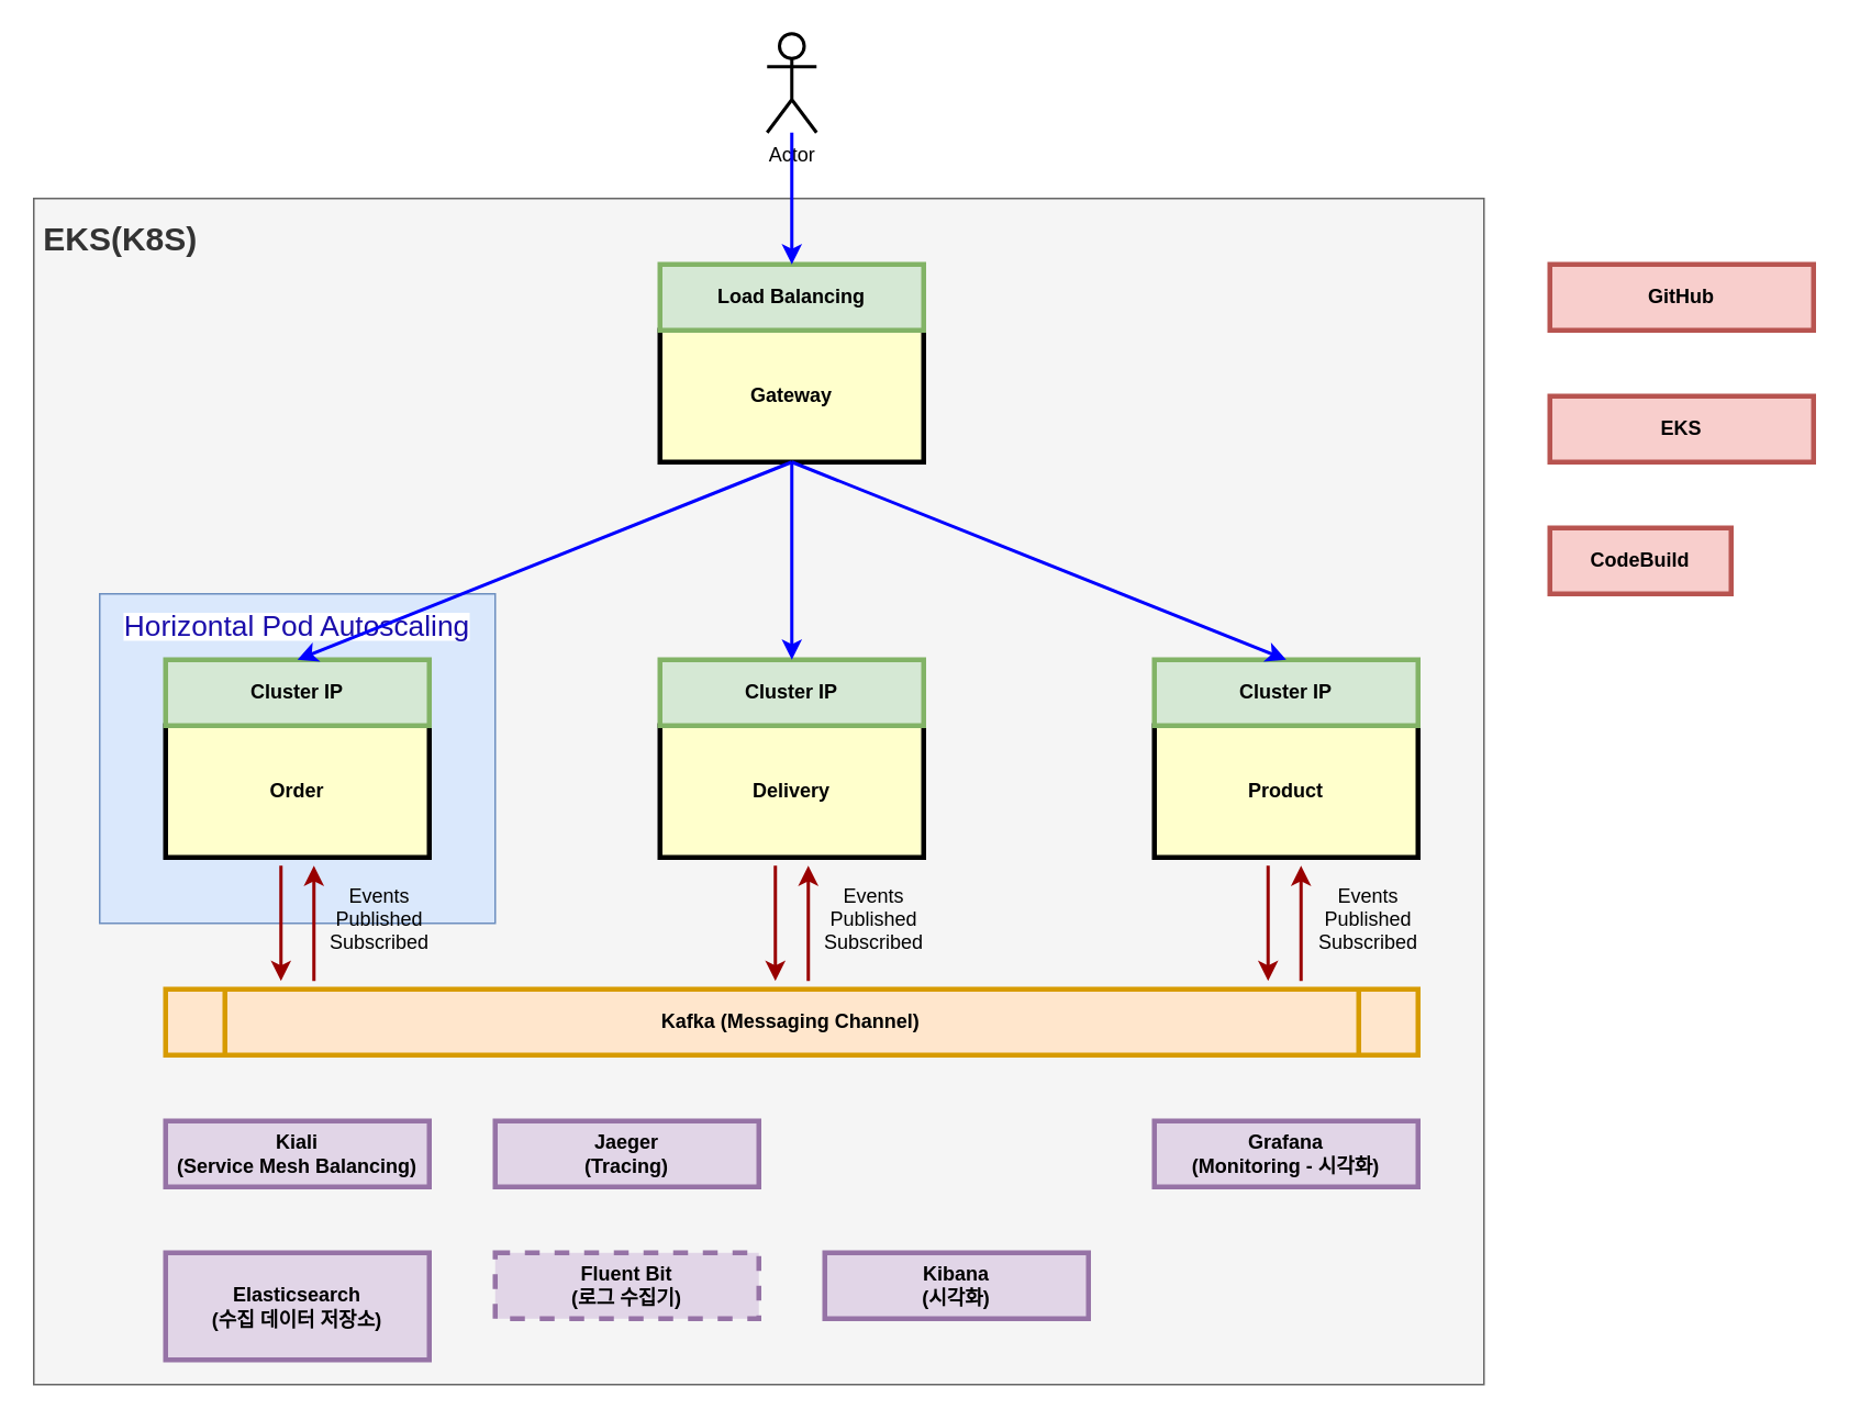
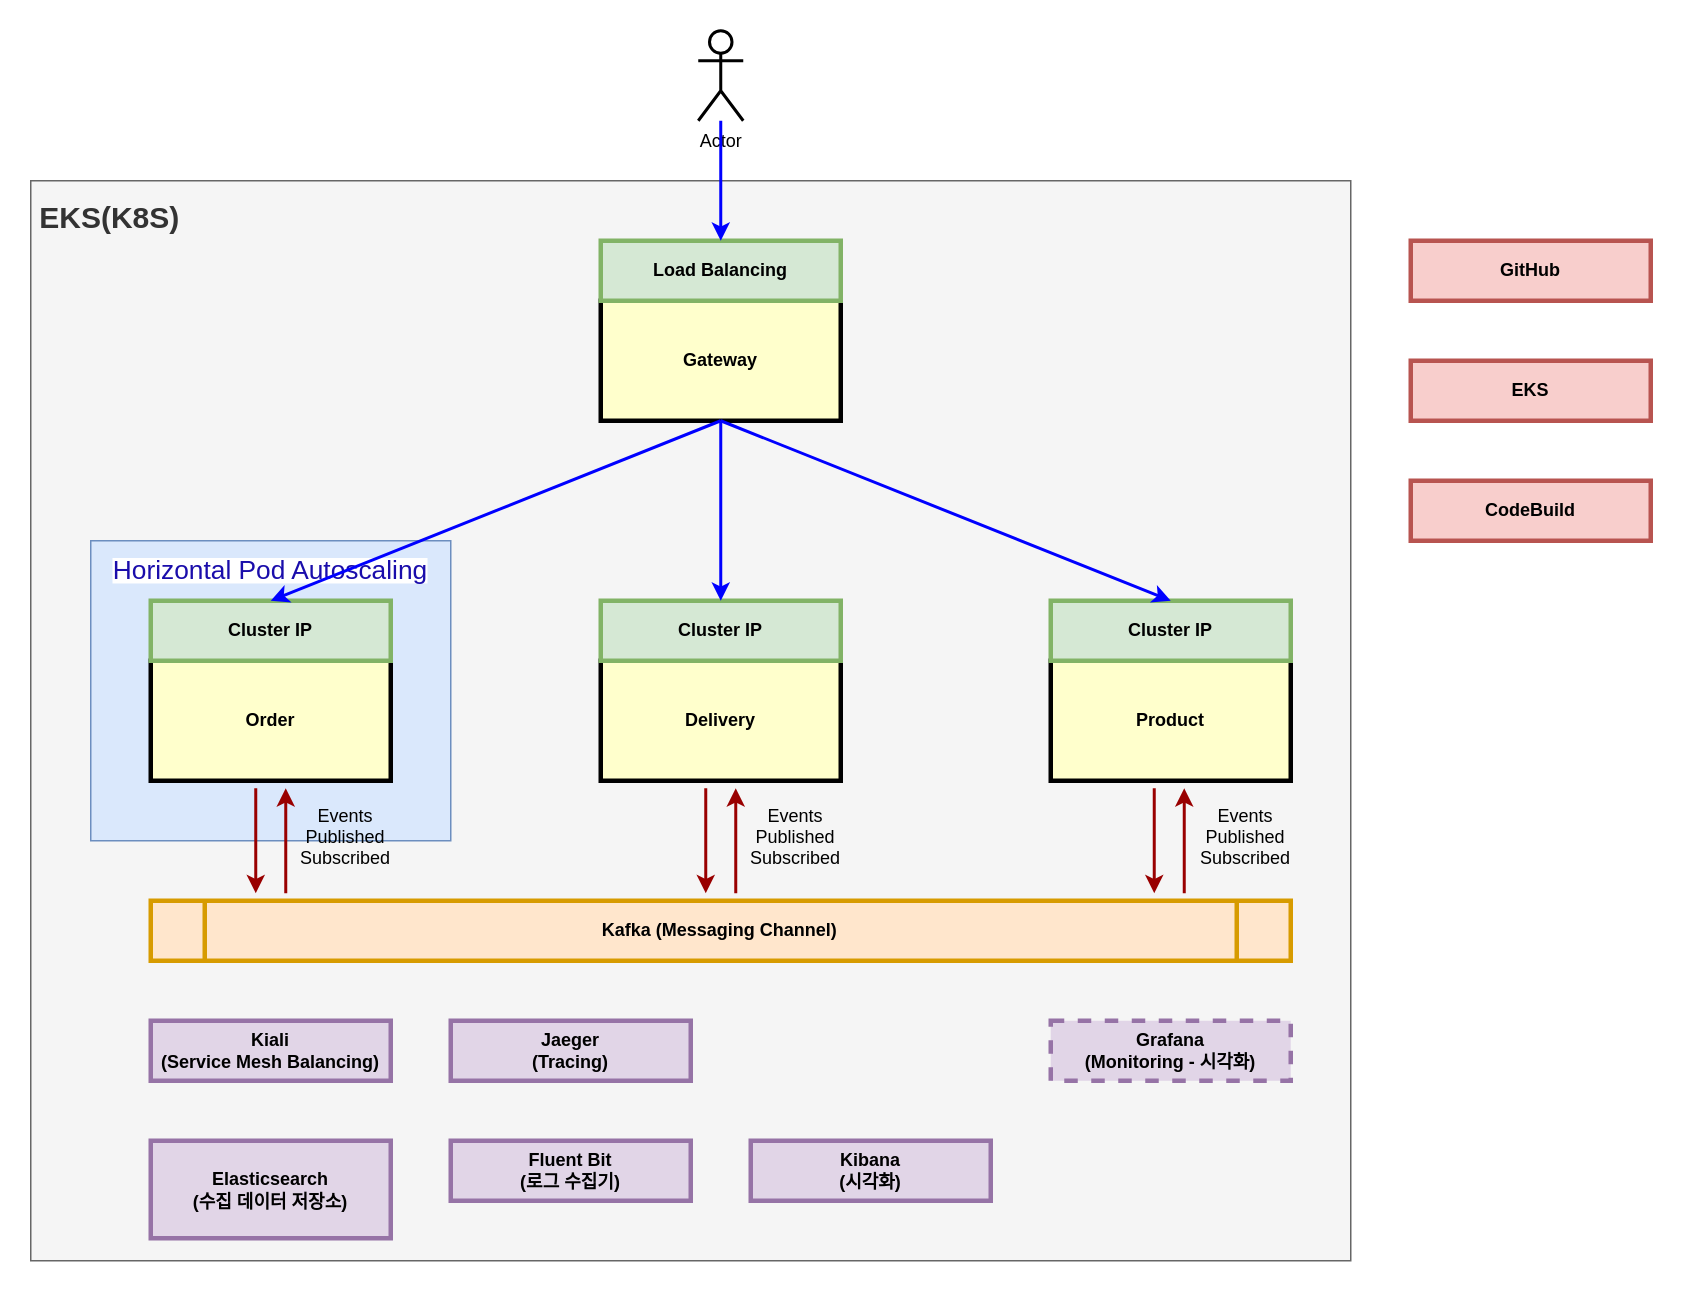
  <mxCell id="0" />
  <mxCell id="1" parent="0" />
  <mxCell id="2" value="&amp;nbsp;&lt;b&gt;&lt;font style=&quot;font-size: 20px;&quot;&gt;EKS(K8S)&lt;br&gt;&lt;br&gt;&lt;br&gt;&lt;br&gt;&lt;br&gt;&lt;br&gt;&lt;br&gt;&lt;br&gt;&lt;br&gt;&lt;br&gt;&lt;br&gt;&lt;br&gt;&lt;br&gt;&lt;br&gt;&lt;br&gt;&lt;br&gt;&lt;br&gt;&lt;br&gt;&lt;br&gt;&lt;br&gt;&lt;br&gt;&lt;br&gt;&lt;br&gt;&lt;br&gt;&lt;br&gt;&lt;br&gt;&lt;br&gt;&lt;br&gt;&lt;br&gt;&lt;/font&gt;&lt;/b&gt;" style="rounded=0;whiteSpace=wrap;html=1;fontSize=15;fillColor=#f5f5f5;fontColor=#333333;strokeColor=#666666;align=left;" vertex="1" parent="1"><mxGeometry x="20" y="120" width="880" height="720" as="geometry" /></mxCell>
  <mxCell id="3" value="&lt;font style=&quot;font-size: 15px;&quot;&gt;&lt;br&gt;&lt;a style=&quot;color: rgb(26, 13, 171); text-decoration: none; -webkit-tap-highlight-color: rgba(0, 0, 0, 0.1); outline: 0px; font-family: &amp;quot;Apple SD Gothic Neo&amp;quot;, arial, sans-serif; font-style: normal; font-variant-ligatures: normal; font-variant-caps: normal; font-weight: 400; letter-spacing: normal; orphans: 2; text-align: left; text-indent: 0px; text-transform: none; widows: 2; word-spacing: 0px; -webkit-text-stroke-width: 0px; background-color: rgb(255, 255, 255);&quot; data-ved=&quot;2ahUKEwiOls3cvsv4AhU0p1YBHTg9BYoQFnoECAcQAQ&quot; href=&quot;https://kubernetes.io/ko/docs/tasks/run-application/horizontal-pod-autoscale/&quot;&gt;&lt;h3 style=&quot;font-weight: normal; margin: 0px 0px 3px; padding: 5px 0px 0px; line-height: 1.3; font-family: &amp;quot;Apple SD Gothic Neo&amp;quot;, arial, sans-serif; display: inline-block;&quot; class=&quot;LC20lb MBeuO DKV0Md&quot;&gt;Horizontal Pod Autoscaling&lt;/h3&gt;&lt;/a&gt;&lt;br&gt;&lt;br&gt;&lt;br&gt;&lt;br&gt;&lt;br&gt;&lt;br&gt;&lt;br&gt;&lt;br&gt;&lt;br&gt;&lt;br&gt;&lt;br&gt;&lt;/font&gt;" style="rounded=0;whiteSpace=wrap;html=1;fillColor=#dae8fc;strokeColor=#6c8ebf;" vertex="1" parent="1"><mxGeometry x="60" y="360" width="240" height="200" as="geometry" /></mxCell>
  <mxCell id="4" value="Kafka (Messaging Channel)" style="shape=process;whiteSpace=wrap;align=center;verticalAlign=middle;size=0.048;fontStyle=1;strokeWidth=3;fillColor=#ffe6cc;strokeColor=#d79b00;" parent="1" vertex="1"><mxGeometry x="100" y="600" width="760" height="40" as="geometry" /></mxCell>
  <mxCell id="5" value="Events&#10;Published&#10;Subscribed" style="text;spacingTop=-5;align=center" parent="1" vertex="1"><mxGeometry x="190" y="535" width="80" height="50" as="geometry" /></mxCell>
  <mxCell id="6" value="Gateway" style="whiteSpace=wrap;align=center;verticalAlign=middle;fontStyle=1;strokeWidth=3;fillColor=#FFFFCC" parent="1" vertex="1"><mxGeometry x="400" y="200" width="160" height="80" as="geometry" /></mxCell>
  <mxCell id="7" value="Order" style="whiteSpace=wrap;align=center;verticalAlign=middle;fontStyle=1;strokeWidth=3;fillColor=#FFFFCC" parent="1" vertex="1"><mxGeometry x="100" y="440" width="160" height="80" as="geometry" /></mxCell>
  <mxCell id="8" value="Cluster IP" style="whiteSpace=wrap;align=center;verticalAlign=middle;fontStyle=1;strokeWidth=3;fillColor=#d5e8d4;strokeColor=#82b366;" parent="1" vertex="1"><mxGeometry x="100" y="400" width="160" height="40" as="geometry" /></mxCell>
  <mxCell id="9" value="Delivery" style="whiteSpace=wrap;align=center;verticalAlign=middle;fontStyle=1;strokeWidth=3;fillColor=#FFFFCC" parent="1" vertex="1"><mxGeometry x="400" y="440" width="160" height="80" as="geometry" /></mxCell>
  <mxCell id="10" value="Cluster IP" style="whiteSpace=wrap;align=center;verticalAlign=middle;fontStyle=1;strokeWidth=3;fillColor=#d5e8d4;strokeColor=#82b366;" parent="1" vertex="1"><mxGeometry x="400" y="400" width="160" height="40" as="geometry" /></mxCell>
  <mxCell id="11" value="Product" style="whiteSpace=wrap;align=center;verticalAlign=middle;fontStyle=1;strokeWidth=3;fillColor=#FFFFCC" parent="1" vertex="1"><mxGeometry x="700" y="440" width="160" height="80" as="geometry" /></mxCell>
  <mxCell id="12" value="Cluster IP" style="whiteSpace=wrap;align=center;verticalAlign=middle;fontStyle=1;strokeWidth=3;fillColor=#d5e8d4;strokeColor=#82b366;" parent="1" vertex="1"><mxGeometry x="700" y="400" width="160" height="40" as="geometry" /></mxCell>
  <mxCell id="13" value="" style="edgeStyle=elbowEdgeStyle;elbow=horizontal;strokeColor=#990000;strokeWidth=2;exitX=0.5;exitY=1;exitDx=0;exitDy=0;" parent="1" edge="1"><mxGeometry width="100" height="100" relative="1" as="geometry"><mxPoint x="170" y="525" as="sourcePoint" /><mxPoint x="170.5" y="595" as="targetPoint" /><Array as="points"><mxPoint x="170" y="555" /><mxPoint x="190" y="575" /><mxPoint x="90" y="565" /><mxPoint x="60" y="585" /><mxPoint x="190" y="585" /></Array></mxGeometry></mxCell>
  <mxCell id="14" value="" style="edgeStyle=elbowEdgeStyle;elbow=horizontal;strokeColor=#990000;strokeWidth=2;exitX=0.5;exitY=1;exitDx=0;exitDy=0;startArrow=classic;startFill=1;endArrow=none;endFill=0;" parent="1" edge="1"><mxGeometry width="100" height="100" relative="1" as="geometry"><mxPoint x="190" y="525" as="sourcePoint" /><mxPoint x="190.5" y="595" as="targetPoint" /><Array as="points"><mxPoint x="190" y="555" /><mxPoint x="210" y="575" /><mxPoint x="110" y="565" /><mxPoint x="80" y="585" /><mxPoint x="210" y="585" /></Array></mxGeometry></mxCell>
  <mxCell id="15" value="" style="edgeStyle=elbowEdgeStyle;elbow=horizontal;strokeColor=#990000;strokeWidth=2;exitX=0.5;exitY=1;exitDx=0;exitDy=0;" parent="1" edge="1"><mxGeometry width="100" height="100" relative="1" as="geometry"><mxPoint x="470" y="525" as="sourcePoint" /><mxPoint x="470.5" y="595" as="targetPoint" /><Array as="points"><mxPoint x="470" y="555" /><mxPoint x="490" y="575" /><mxPoint x="390" y="565" /><mxPoint x="360" y="585" /><mxPoint x="490" y="585" /></Array></mxGeometry></mxCell>
  <mxCell id="16" value="" style="edgeStyle=elbowEdgeStyle;elbow=horizontal;strokeColor=#990000;strokeWidth=2;exitX=0.5;exitY=1;exitDx=0;exitDy=0;startArrow=classic;startFill=1;endArrow=none;endFill=0;" parent="1" edge="1"><mxGeometry width="100" height="100" relative="1" as="geometry"><mxPoint x="490" y="525" as="sourcePoint" /><mxPoint x="490.5" y="595" as="targetPoint" /><Array as="points"><mxPoint x="490" y="555" /><mxPoint x="510" y="575" /><mxPoint x="410" y="565" /><mxPoint x="380" y="585" /><mxPoint x="510" y="585" /></Array></mxGeometry></mxCell>
  <mxCell id="17" value="" style="edgeStyle=elbowEdgeStyle;elbow=horizontal;strokeColor=#990000;strokeWidth=2;exitX=0.5;exitY=1;exitDx=0;exitDy=0;" parent="1" edge="1"><mxGeometry width="100" height="100" relative="1" as="geometry"><mxPoint x="769" y="525" as="sourcePoint" /><mxPoint x="769.5" y="595" as="targetPoint" /><Array as="points"><mxPoint x="769" y="555" /><mxPoint x="789" y="575" /><mxPoint x="689" y="565" /><mxPoint x="659" y="585" /><mxPoint x="789" y="585" /></Array></mxGeometry></mxCell>
  <mxCell id="18" value="" style="edgeStyle=elbowEdgeStyle;elbow=horizontal;strokeColor=#990000;strokeWidth=2;exitX=0.5;exitY=1;exitDx=0;exitDy=0;startArrow=classic;startFill=1;endArrow=none;endFill=0;" parent="1" edge="1"><mxGeometry width="100" height="100" relative="1" as="geometry"><mxPoint x="789" y="525" as="sourcePoint" /><mxPoint x="789.5" y="595" as="targetPoint" /><Array as="points"><mxPoint x="789" y="555" /><mxPoint x="809" y="575" /><mxPoint x="709" y="565" /><mxPoint x="679" y="585" /><mxPoint x="809" y="585" /></Array></mxGeometry></mxCell>
  <mxCell id="19" value="Events&#10;Published&#10;Subscribed" style="text;spacingTop=-5;align=center" parent="1" vertex="1"><mxGeometry x="490" y="535" width="80" height="50" as="geometry" /></mxCell>
  <mxCell id="20" value="Events&#10;Published&#10;Subscribed" style="text;spacingTop=-5;align=center" parent="1" vertex="1"><mxGeometry x="790" y="535" width="80" height="50" as="geometry" /></mxCell>
  <mxCell id="21" value="Actor" style="shape=umlActor;verticalLabelPosition=bottom;verticalAlign=top;html=1;outlineConnect=0;strokeWidth=2;" parent="1" vertex="1"><mxGeometry x="465" y="20" width="30" height="60" as="geometry" /></mxCell>
  <mxCell id="22" value="EKS" style="whiteSpace=wrap;align=center;verticalAlign=middle;fontStyle=1;strokeWidth=3;fillColor=#f8cecc;strokeColor=#b85450;" parent="1" vertex="1"><mxGeometry x="940" y="240" width="160" height="40" as="geometry" /></mxCell>
  <mxCell id="23" value="Kiali&#10;(Service Mesh Balancing)" style="whiteSpace=wrap;align=center;verticalAlign=middle;fontStyle=1;strokeWidth=3;fillColor=#e1d5e7;strokeColor=#9673a6;" parent="1" vertex="1"><mxGeometry x="100" y="680" width="160" height="40" as="geometry" /></mxCell>
  <mxCell id="24" value="Jaeger&#10;(Tracing)" style="whiteSpace=wrap;align=center;verticalAlign=middle;fontStyle=1;strokeWidth=3;fillColor=#e1d5e7;strokeColor=#9673a6;" parent="1" vertex="1"><mxGeometry x="300" y="680" width="160" height="40" as="geometry" /></mxCell>
  <mxCell id="25" value="Load Balancing" style="whiteSpace=wrap;align=center;verticalAlign=middle;fontStyle=1;strokeWidth=3;fillColor=#d5e8d4;strokeColor=#82b366;" vertex="1" parent="1"><mxGeometry x="400" y="160" width="160" height="40" as="geometry" /></mxCell>
  <mxCell id="26" value="" style="endArrow=classic;html=1;rounded=0;exitX=0.5;exitY=1;exitDx=0;exitDy=0;entryX=0.5;entryY=0;entryDx=0;entryDy=0;strokeWidth=2;strokeColor=#0000FF;" edge="1" parent="1" source="6" target="8"><mxGeometry width="50" height="50" relative="1" as="geometry"><mxPoint x="300" y="370" as="sourcePoint" /><mxPoint x="350" y="320" as="targetPoint" /></mxGeometry></mxCell>
  <mxCell id="27" value="" style="endArrow=classic;html=1;rounded=0;entryX=0.5;entryY=0;entryDx=0;entryDy=0;strokeWidth=2;strokeColor=#0000FF;" edge="1" parent="1" target="25"><mxGeometry width="50" height="50" relative="1" as="geometry"><mxPoint x="480" y="80" as="sourcePoint" /><mxPoint x="190" y="410" as="targetPoint" /></mxGeometry></mxCell>
  <mxCell id="28" value="" style="endArrow=classic;html=1;rounded=0;strokeWidth=2;strokeColor=#0000FF;" edge="1" parent="1" target="10"><mxGeometry width="50" height="50" relative="1" as="geometry"><mxPoint x="480" y="280" as="sourcePoint" /><mxPoint x="190" y="410" as="targetPoint" /></mxGeometry></mxCell>
  <mxCell id="29" value="" style="endArrow=classic;html=1;rounded=0;strokeWidth=2;strokeColor=#0000FF;entryX=0.5;entryY=0;entryDx=0;entryDy=0;exitX=0.5;exitY=1;exitDx=0;exitDy=0;" edge="1" parent="1" source="6" target="12"><mxGeometry width="50" height="50" relative="1" as="geometry"><mxPoint x="460" y="280" as="sourcePoint" /><mxPoint x="470" y="410" as="targetPoint" /></mxGeometry></mxCell>
  <mxCell id="30" value="GitHub" style="whiteSpace=wrap;align=center;verticalAlign=middle;fontStyle=1;strokeWidth=3;fillColor=#f8cecc;strokeColor=#b85450;" vertex="1" parent="1"><mxGeometry x="940" y="160" width="160" height="40" as="geometry" /></mxCell>
- <mxCell id="31" value="CodeBuild" style="whiteSpace=wrap;align=center;verticalAlign=middle;fontStyle=1;strokeWidth=3;fillColor=#f8cecc;strokeColor=#b85450;" vertex="1" parent="1"><mxGeometry x="940" y="320" width="110" height="40" as="geometry" /></mxCell>
- <mxCell id="32" value="Grafana&#10;(Monitoring - 시각화)" style="whiteSpace=wrap;align=center;verticalAlign=middle;fontStyle=1;strokeWidth=3;fillColor=#e1d5e7;strokeColor=#9673a6;" vertex="1" parent="1"><mxGeometry x="700" y="680" width="160" height="40" as="geometry" /></mxCell>
+ <mxCell id="31" value="CodeBuild" style="whiteSpace=wrap;align=center;verticalAlign=middle;fontStyle=1;strokeWidth=3;fillColor=#f8cecc;strokeColor=#b85450;" vertex="1" parent="1"><mxGeometry x="940" y="320" width="160" height="40" as="geometry" /></mxCell>
+ <mxCell id="32" value="Grafana&#10;(Monitoring - 시각화)" style="whiteSpace=wrap;align=center;verticalAlign=middle;fontStyle=1;strokeWidth=3;fillColor=#e1d5e7;strokeColor=#9673a6;dashed=1;" vertex="1" parent="1"><mxGeometry x="700" y="680" width="160" height="40" as="geometry" /></mxCell>
  <mxCell id="33" value="Elasticsearch&#10;(수집 데이터 저장소)" style="whiteSpace=wrap;align=center;verticalAlign=middle;fontStyle=1;strokeWidth=3;fillColor=#e1d5e7;strokeColor=#9673a6;" vertex="1" parent="1"><mxGeometry x="100" y="760" width="160" height="65" as="geometry" /></mxCell>
- <mxCell id="34" value="Fluent Bit&#10;(로그 수집기)" style="whiteSpace=wrap;align=center;verticalAlign=middle;fontStyle=1;strokeWidth=3;fillColor=#e1d5e7;strokeColor=#9673a6;dashed=1;" vertex="1" parent="1"><mxGeometry x="300" y="760" width="160" height="40" as="geometry" /></mxCell>
+ <mxCell id="34" value="Fluent Bit&#10;(로그 수집기)" style="whiteSpace=wrap;align=center;verticalAlign=middle;fontStyle=1;strokeWidth=3;fillColor=#e1d5e7;strokeColor=#9673a6;" vertex="1" parent="1"><mxGeometry x="300" y="760" width="160" height="40" as="geometry" /></mxCell>
  <mxCell id="35" value="Kibana&#10;(시각화)" style="whiteSpace=wrap;align=center;verticalAlign=middle;fontStyle=1;strokeWidth=3;fillColor=#e1d5e7;strokeColor=#9673a6;" vertex="1" parent="1"><mxGeometry x="500" y="760" width="160" height="40" as="geometry" /></mxCell>
